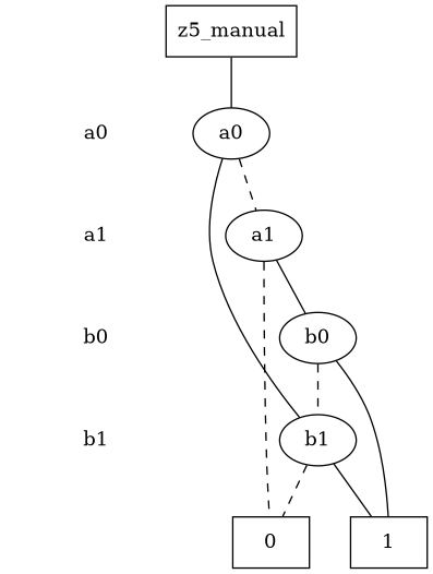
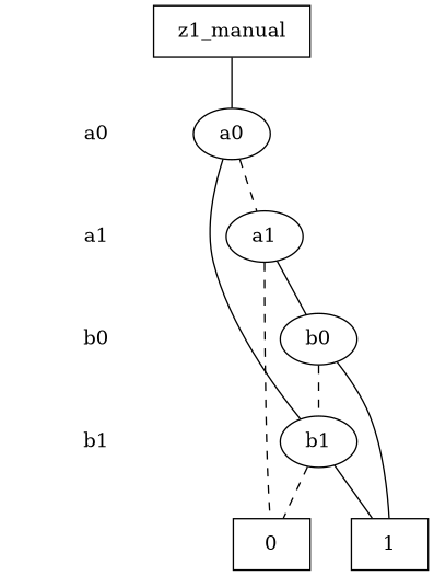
  digraph {
    node [shape=plaintext]
    edge [dir=none]
    "CONST NODES" [style=invis]
    " a0 "
    " a1 "
    " b0 "
    " b1 "
-   "  z1_manual  " [shape=box label=z5_manual]
+   "  z1_manual  " [shape=box]
    a0 [shape=""]
    a1 [shape=""]
    b0 [shape=""]
    b1 [shape=""]
    n11 [label=0 shape=box]
    n12 [label=1 shape=box]
    subgraph sub_1 {
      "CONST NODES"
      " a0 "
      " a1 "
      " b0 "
      " b1 "
    }
    subgraph sub_2 {
      rank=same
      "  z1_manual  "
    }
    subgraph sub_3 {
      rank=same
      " a0 "
      a0
    }
    subgraph sub_4 {
      rank=same
      " a1 "
      a1
    }
    subgraph sub_5 {
      rank=same
      " b0 "
      b0
    }
    subgraph sub_6 {
      rank=same
      " b1 "
      b1
    }
    subgraph sub_7 {
      rank=same
      "CONST NODES"
      subgraph sub_8 {
        rank=same
        n11
        n12
      }
    }
    " a0 " -> " a1 " [style=invis]
    " a1 " -> " b0 " [style=invis]
    " b0 " -> " b1 " [style=invis]
    " b1 " -> "CONST NODES" [style=invis]
    "  z1_manual  " -> a0 [style=solid]
    a0 -> a1 [style=dashed]
    a0 -> b1
    a1 -> b0
    a1 -> n11 [style=dashed]
    b0 -> b1 [style=dashed]
    b0 -> n12
    b1 -> n11 [style=dashed]
    b1 -> n12
  }
